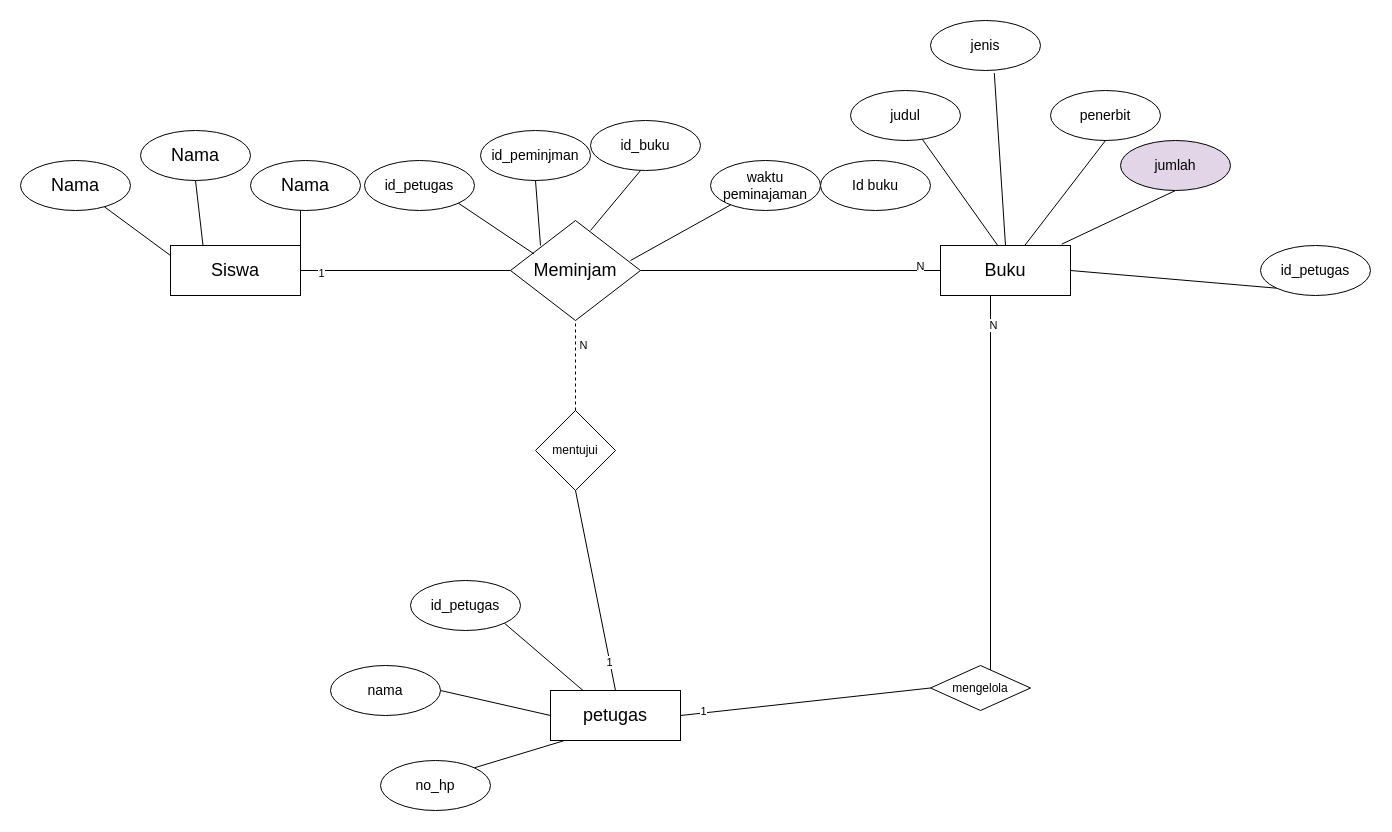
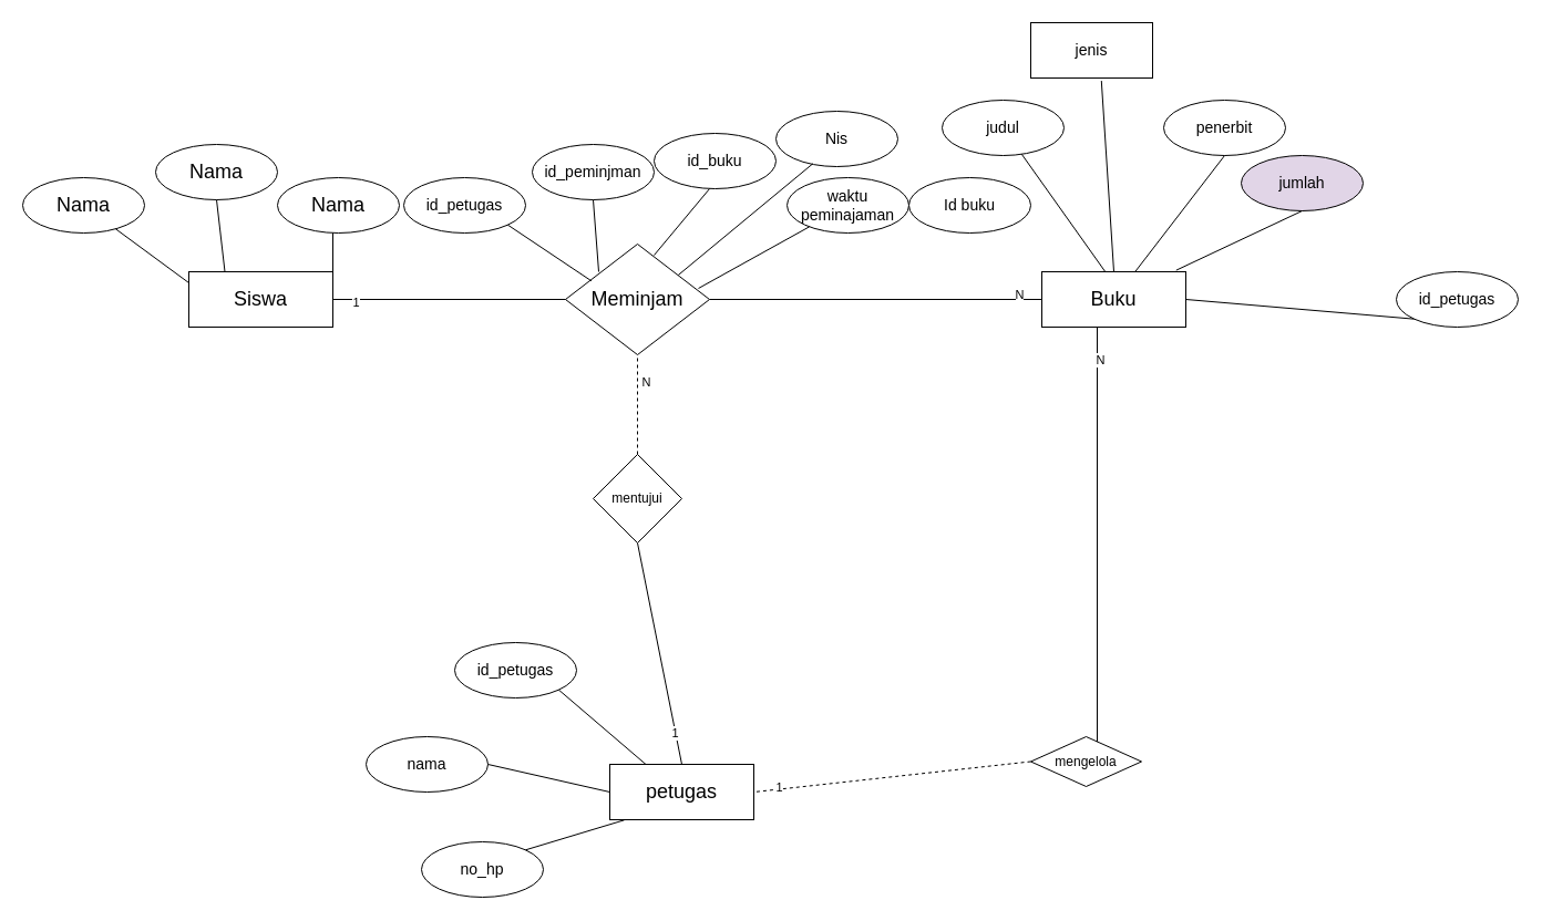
  <mxCell id="0" />
  <mxCell id="1" parent="0" />
  <mxCell id="2" value="&lt;font style=&quot;font-size: 18px;&quot;&gt;Siswa&lt;/font&gt;" style="rounded=0;whiteSpace=wrap;html=1;" vertex="1" parent="1"><mxGeometry x="170" y="245" width="130" height="50" as="geometry" /></mxCell>
  <mxCell id="3" value="" style="endArrow=none;html=1;rounded=0;entryX=0;entryY=0.5;entryDx=0;entryDy=0;" edge="1" parent="1" target="16"><mxGeometry width="50" height="50" relative="1" as="geometry"><mxPoint x="300" y="270" as="sourcePoint" /><mxPoint x="430" y="270" as="targetPoint" /></mxGeometry></mxCell>
  <mxCell id="4" value="1" style="edgeLabel;html=1;align=center;verticalAlign=middle;resizable=0;points=[];" vertex="1" connectable="0" parent="3"><mxGeometry x="-0.807" y="-2" relative="1" as="geometry"><mxPoint as="offset" /></mxGeometry></mxCell>
  <mxCell id="5" value="&lt;span style=&quot;font-size: 18px;&quot;&gt;Buku&lt;/span&gt;" style="rounded=0;whiteSpace=wrap;html=1;" vertex="1" parent="1"><mxGeometry x="940" y="245" width="130" height="50" as="geometry" /></mxCell>
  <mxCell id="6" value="" style="endArrow=none;html=1;rounded=0;" edge="1" parent="1" source="16" target="5"><mxGeometry width="50" height="50" relative="1" as="geometry"><mxPoint x="560" y="280" as="sourcePoint" /><mxPoint x="610" y="230" as="targetPoint" /></mxGeometry></mxCell>
  <mxCell id="7" value="N" style="edgeLabel;html=1;align=center;verticalAlign=middle;resizable=0;points=[];" vertex="1" connectable="0" parent="6"><mxGeometry x="0.859" y="5" relative="1" as="geometry"><mxPoint as="offset" /></mxGeometry></mxCell>
  <mxCell id="8" value="&lt;font style=&quot;font-size: 18px;&quot;&gt;Nama&lt;/font&gt;" style="ellipse;whiteSpace=wrap;html=1;" vertex="1" parent="1"><mxGeometry x="140" y="130" width="110" height="50" as="geometry" /></mxCell>
  <mxCell id="9" value="&lt;font style=&quot;font-size: 18px;&quot;&gt;Nama&lt;/font&gt;" style="ellipse;whiteSpace=wrap;html=1;" vertex="1" parent="1"><mxGeometry x="250" y="160" width="110" height="50" as="geometry" /></mxCell>
  <mxCell id="10" value="&lt;font style=&quot;font-size: 18px;&quot;&gt;Nama&lt;/font&gt;" style="ellipse;whiteSpace=wrap;html=1;" vertex="1" parent="1"><mxGeometry x="20" y="160" width="110" height="50" as="geometry" /></mxCell>
  <mxCell id="11" value="" style="endArrow=none;html=1;rounded=0;" edge="1" parent="1" target="10"><mxGeometry width="50" height="50" relative="1" as="geometry"><mxPoint x="170" y="255" as="sourcePoint" /><mxPoint x="220" y="205" as="targetPoint" /></mxGeometry></mxCell>
  <mxCell id="12" value="" style="endArrow=none;html=1;rounded=0;entryX=0.5;entryY=1;entryDx=0;entryDy=0;exitX=0.25;exitY=0;exitDx=0;exitDy=0;" edge="1" parent="1" source="2" target="8"><mxGeometry width="50" height="50" relative="1" as="geometry"><mxPoint x="210" y="255" as="sourcePoint" /><mxPoint x="260" y="205" as="targetPoint" /></mxGeometry></mxCell>
  <mxCell id="13" value="" style="endArrow=none;html=1;rounded=0;exitX=1;exitY=0;exitDx=0;exitDy=0;" edge="1" parent="1" source="2"><mxGeometry width="50" height="50" relative="1" as="geometry"><mxPoint x="270" y="255" as="sourcePoint" /><mxPoint x="300" y="210" as="targetPoint" /></mxGeometry></mxCell>
  <mxCell id="14" value="&lt;font style=&quot;font-size: 14px;&quot;&gt;id_petugas&lt;/font&gt;" style="ellipse;whiteSpace=wrap;html=1;" vertex="1" parent="1"><mxGeometry x="364" y="160" width="110" height="50" as="geometry" /></mxCell>
  <mxCell id="15" value="" style="endArrow=none;html=1;rounded=0;entryX=0;entryY=0.5;entryDx=0;entryDy=0;" edge="1" parent="1" target="16"><mxGeometry width="50" height="50" relative="1" as="geometry"><mxPoint x="560" y="280" as="sourcePoint" /><mxPoint x="887" y="280" as="targetPoint" /></mxGeometry></mxCell>
  <mxCell id="16" value="&lt;font style=&quot;font-size: 18px;&quot;&gt;Meminjam&lt;/font&gt;" style="rhombus;whiteSpace=wrap;html=1;" vertex="1" parent="1"><mxGeometry x="510" y="220" width="130" height="100" as="geometry" /></mxCell>
  <mxCell id="17" value="" style="endArrow=none;html=1;rounded=0;entryX=1;entryY=1;entryDx=0;entryDy=0;exitX=0.18;exitY=0.333;exitDx=0;exitDy=0;exitPerimeter=0;" edge="1" parent="1" source="16" target="14"><mxGeometry width="50" height="50" relative="1" as="geometry"><mxPoint x="530" y="245" as="sourcePoint" /><mxPoint x="580" y="195" as="targetPoint" /></mxGeometry></mxCell>
  <mxCell id="18" value="&lt;font style=&quot;font-size: 14px;&quot;&gt;id_peminjman&lt;/font&gt;" style="ellipse;whiteSpace=wrap;html=1;" vertex="1" parent="1"><mxGeometry x="480" y="130" width="110" height="50" as="geometry" /></mxCell>
  <mxCell id="19" value="" style="endArrow=none;html=1;rounded=0;entryX=0.5;entryY=1;entryDx=0;entryDy=0;" edge="1" parent="1" target="18"><mxGeometry width="50" height="50" relative="1" as="geometry"><mxPoint x="540" y="245" as="sourcePoint" /><mxPoint x="590" y="195" as="targetPoint" /></mxGeometry></mxCell>
  <mxCell id="20" style="edgeStyle=orthogonalEdgeStyle;rounded=0;orthogonalLoop=1;jettySize=auto;html=1;exitX=0.5;exitY=1;exitDx=0;exitDy=0;" edge="1" parent="1" source="16" target="16"><mxGeometry relative="1" as="geometry" /></mxCell>
  <mxCell id="21" value="&lt;span style=&quot;font-size: 14px;&quot;&gt;id_buku&lt;/span&gt;" style="ellipse;whiteSpace=wrap;html=1;" vertex="1" parent="1"><mxGeometry x="590" y="120" width="110" height="50" as="geometry" /></mxCell>
  <mxCell id="22" value="" style="endArrow=none;html=1;rounded=0;entryX=0.455;entryY=1;entryDx=0;entryDy=0;entryPerimeter=0;" edge="1" parent="1" target="21"><mxGeometry width="50" height="50" relative="1" as="geometry"><mxPoint x="590" y="230" as="sourcePoint" /><mxPoint x="640" y="180" as="targetPoint" /></mxGeometry></mxCell>
+ <mxCell id="23" value="&lt;font style=&quot;font-size: 14px;&quot;&gt;Nis&lt;/font&gt;" style="ellipse;whiteSpace=wrap;html=1;" vertex="1" parent="1"><mxGeometry x="700" y="100" width="110" height="50" as="geometry" /></mxCell>
+ <mxCell id="24" value="" style="endArrow=none;html=1;rounded=0;entryX=0.303;entryY=0.946;entryDx=0;entryDy=0;entryPerimeter=0;exitX=0.783;exitY=0.28;exitDx=0;exitDy=0;exitPerimeter=0;" edge="1" parent="1" source="16" target="23"><mxGeometry width="50" height="50" relative="1" as="geometry"><mxPoint x="600" y="240" as="sourcePoint" /><mxPoint x="650" y="180" as="targetPoint" /></mxGeometry></mxCell>
  <mxCell id="25" value="&lt;span style=&quot;font-size: 14px;&quot;&gt;waktu peminajaman&lt;/span&gt;" style="ellipse;whiteSpace=wrap;html=1;" vertex="1" parent="1"><mxGeometry x="710" y="160" width="110" height="50" as="geometry" /></mxCell>
  <mxCell id="26" value="" style="endArrow=none;html=1;rounded=0;" edge="1" parent="1" target="25"><mxGeometry width="50" height="50" relative="1" as="geometry"><mxPoint x="630" y="260" as="sourcePoint" /><mxPoint x="680" y="210" as="targetPoint" /></mxGeometry></mxCell>
  <mxCell id="27" value="&lt;span style=&quot;font-size: 14px;&quot;&gt;Id buku&lt;/span&gt;" style="ellipse;whiteSpace=wrap;html=1;" vertex="1" parent="1"><mxGeometry x="820" y="160" width="110" height="50" as="geometry" /></mxCell>
- <mxCell id="28" value="&lt;span style=&quot;font-size: 14px;&quot;&gt;jenis&lt;/span&gt;" style="ellipse;whiteSpace=wrap;html=1;" vertex="1" parent="1"><mxGeometry x="930" y="20" width="110" height="50" as="geometry" /></mxCell>
+ <mxCell id="28" value="&lt;span style=&quot;font-size: 14px;&quot;&gt;jenis&lt;/span&gt;" style="whiteSpace=wrap;html=1;rounded=0;" vertex="1" parent="1"><mxGeometry x="930" y="20" width="110" height="50" as="geometry" /></mxCell>
  <mxCell id="29" value="&lt;span style=&quot;font-size: 14px;&quot;&gt;judul&lt;/span&gt;" style="ellipse;whiteSpace=wrap;html=1;" vertex="1" parent="1"><mxGeometry x="850" y="90" width="110" height="50" as="geometry" /></mxCell>
  <mxCell id="30" value="&lt;span style=&quot;font-size: 14px;&quot;&gt;jumlah&lt;/span&gt;" style="ellipse;whiteSpace=wrap;html=1;fillColor=#e1d5e7;" vertex="1" parent="1"><mxGeometry x="1120" y="140" width="110" height="50" as="geometry" /></mxCell>
  <mxCell id="31" value="&lt;span style=&quot;font-size: 14px;&quot;&gt;id_petugas&lt;/span&gt;" style="ellipse;whiteSpace=wrap;html=1;" vertex="1" parent="1"><mxGeometry x="1260" y="245" width="110" height="50" as="geometry" /></mxCell>
  <mxCell id="32" value="&lt;span style=&quot;font-size: 14px;&quot;&gt;penerbit&lt;/span&gt;" style="ellipse;whiteSpace=wrap;html=1;" vertex="1" parent="1"><mxGeometry x="1050" y="90" width="110" height="50" as="geometry" /></mxCell>
  <mxCell id="33" value="" style="endArrow=none;html=1;rounded=0;" edge="1" parent="1"><mxGeometry width="50" height="50" relative="1" as="geometry"><mxPoint x="990" y="680" as="sourcePoint" /><mxPoint x="990" y="295" as="targetPoint" /></mxGeometry></mxCell>
  <mxCell id="34" value="N" style="edgeLabel;html=1;align=center;verticalAlign=middle;resizable=0;points=[];" vertex="1" connectable="0" parent="33"><mxGeometry x="0.852" y="-2" relative="1" as="geometry"><mxPoint y="1" as="offset" /></mxGeometry></mxCell>
  <mxCell id="35" value="" style="endArrow=none;html=1;rounded=0;exitX=0.442;exitY=0.006;exitDx=0;exitDy=0;exitPerimeter=0;" edge="1" parent="1" source="5" target="29"><mxGeometry width="50" height="50" relative="1" as="geometry"><mxPoint x="990" y="240" as="sourcePoint" /><mxPoint x="905" y="220" as="targetPoint" /></mxGeometry></mxCell>
  <mxCell id="36" value="" style="endArrow=none;html=1;rounded=0;entryX=0.5;entryY=1;entryDx=0;entryDy=0;" edge="1" parent="1" source="5" target="32"><mxGeometry width="50" height="50" relative="1" as="geometry"><mxPoint x="983" y="269" as="sourcePoint" /><mxPoint x="915" y="230" as="targetPoint" /></mxGeometry></mxCell>
  <mxCell id="37" value="" style="endArrow=none;html=1;rounded=0;entryX=0.58;entryY=1.051;entryDx=0;entryDy=0;entryPerimeter=0;exitX=0.5;exitY=0;exitDx=0;exitDy=0;" edge="1" parent="1" source="5" target="28"><mxGeometry width="50" height="50" relative="1" as="geometry"><mxPoint x="993" y="279" as="sourcePoint" /><mxPoint x="925" y="240" as="targetPoint" /></mxGeometry></mxCell>
  <mxCell id="38" value="" style="endArrow=none;html=1;rounded=0;entryX=0.5;entryY=1;entryDx=0;entryDy=0;exitX=0.933;exitY=-0.027;exitDx=0;exitDy=0;exitPerimeter=0;" edge="1" parent="1" source="5" target="30"><mxGeometry width="50" height="50" relative="1" as="geometry"><mxPoint x="1003" y="289" as="sourcePoint" /><mxPoint x="935" y="250" as="targetPoint" /></mxGeometry></mxCell>
  <mxCell id="39" value="" style="endArrow=none;html=1;rounded=0;entryX=0;entryY=1;entryDx=0;entryDy=0;exitX=1;exitY=0.5;exitDx=0;exitDy=0;" edge="1" parent="1" source="5" target="31"><mxGeometry width="50" height="50" relative="1" as="geometry"><mxPoint x="1013" y="299" as="sourcePoint" /><mxPoint x="945" y="260" as="targetPoint" /></mxGeometry></mxCell>
  <mxCell id="40" value="mengelola" style="rhombus;whiteSpace=wrap;html=1;" vertex="1" parent="1"><mxGeometry x="930" y="665" width="100" height="45" as="geometry" /></mxCell>
  <mxCell id="41" value="&lt;span style=&quot;font-size: 18px;&quot;&gt;petugas&lt;/span&gt;" style="rounded=0;whiteSpace=wrap;html=1;" vertex="1" parent="1"><mxGeometry x="550" y="690" width="130" height="50" as="geometry" /></mxCell>
- <mxCell id="42" value="" style="endArrow=none;html=1;rounded=0;entryX=1;entryY=0.5;entryDx=0;entryDy=0;exitX=0;exitY=0.5;exitDx=0;exitDy=0;" edge="1" parent="1" source="40" target="41"><mxGeometry width="50" height="50" relative="1" as="geometry"><mxPoint x="930" y="690" as="sourcePoint" /><mxPoint x="980" y="640" as="targetPoint" /><Array as="points" /></mxGeometry></mxCell>
+ <mxCell id="42" value="" style="endArrow=none;html=1;rounded=0;entryX=1;entryY=0.5;entryDx=0;entryDy=0;exitX=0;exitY=0.5;exitDx=0;exitDy=0;dashed=1;" edge="1" parent="1" source="40" target="41"><mxGeometry width="50" height="50" relative="1" as="geometry"><mxPoint x="930" y="690" as="sourcePoint" /><mxPoint x="980" y="640" as="targetPoint" /><Array as="points" /></mxGeometry></mxCell>
  <mxCell id="43" value="1" style="edgeLabel;html=1;align=center;verticalAlign=middle;resizable=0;points=[];" vertex="1" connectable="0" parent="42"><mxGeometry x="0.825" y="-2" relative="1" as="geometry"><mxPoint x="1" as="offset" /></mxGeometry></mxCell>
  <mxCell id="44" value="&lt;span style=&quot;font-size: 14px;&quot;&gt;no_hp&lt;/span&gt;" style="ellipse;whiteSpace=wrap;html=1;" vertex="1" parent="1"><mxGeometry x="380" y="760" width="110" height="50" as="geometry" /></mxCell>
  <mxCell id="45" value="&lt;font style=&quot;font-size: 14px;&quot;&gt;id_petugas&lt;/font&gt;" style="ellipse;whiteSpace=wrap;html=1;" vertex="1" parent="1"><mxGeometry x="410" y="580" width="110" height="50" as="geometry" /></mxCell>
  <mxCell id="46" value="&lt;span style=&quot;font-size: 14px;&quot;&gt;nama&lt;/span&gt;" style="ellipse;whiteSpace=wrap;html=1;" vertex="1" parent="1"><mxGeometry x="330" y="665" width="110" height="50" as="geometry" /></mxCell>
  <mxCell id="47" value="" style="endArrow=none;html=1;rounded=0;entryX=1;entryY=1;entryDx=0;entryDy=0;exitX=0.25;exitY=0;exitDx=0;exitDy=0;" edge="1" parent="1" source="41" target="45"><mxGeometry width="50" height="50" relative="1" as="geometry"><mxPoint x="940" y="698" as="sourcePoint" /><mxPoint x="690" y="725" as="targetPoint" /><Array as="points" /></mxGeometry></mxCell>
  <mxCell id="48" value="" style="endArrow=none;html=1;rounded=0;entryX=1;entryY=0.5;entryDx=0;entryDy=0;exitX=0;exitY=0.5;exitDx=0;exitDy=0;" edge="1" parent="1" source="41" target="46"><mxGeometry width="50" height="50" relative="1" as="geometry"><mxPoint x="640" y="702" as="sourcePoint" /><mxPoint x="491" y="642" as="targetPoint" /><Array as="points" /></mxGeometry></mxCell>
  <mxCell id="49" value="" style="endArrow=none;html=1;rounded=0;entryX=1;entryY=0;entryDx=0;entryDy=0;exitX=0.1;exitY=1.007;exitDx=0;exitDy=0;exitPerimeter=0;" edge="1" parent="1" source="41" target="44"><mxGeometry width="50" height="50" relative="1" as="geometry"><mxPoint x="560" y="725" as="sourcePoint" /><mxPoint x="450" y="700" as="targetPoint" /><Array as="points" /></mxGeometry></mxCell>
  <mxCell id="50" value="mentujui" style="rhombus;whiteSpace=wrap;html=1;" vertex="1" parent="1"><mxGeometry x="535" y="410" width="80" height="80" as="geometry" /></mxCell>
  <mxCell id="51" value="" style="endArrow=none;html=1;rounded=0;entryX=0.5;entryY=1;entryDx=0;entryDy=0;exitX=0.5;exitY=0;exitDx=0;exitDy=0;dashed=1;" edge="1" parent="1" source="50" target="16"><mxGeometry width="50" height="50" relative="1" as="geometry"><mxPoint x="880" y="530" as="sourcePoint" /><mxPoint x="930" y="480" as="targetPoint" /></mxGeometry></mxCell>
  <mxCell id="52" value="N" style="edgeLabel;html=1;align=center;verticalAlign=middle;resizable=0;points=[];" vertex="1" connectable="0" parent="51"><mxGeometry x="0.479" y="-7" relative="1" as="geometry"><mxPoint y="1" as="offset" /></mxGeometry></mxCell>
  <mxCell id="53" value="" style="endArrow=none;html=1;rounded=0;entryX=0.5;entryY=1;entryDx=0;entryDy=0;exitX=0.5;exitY=0;exitDx=0;exitDy=0;" edge="1" parent="1" source="41" target="50"><mxGeometry width="50" height="50" relative="1" as="geometry"><mxPoint x="585" y="420" as="sourcePoint" /><mxPoint x="585" y="330" as="targetPoint" /></mxGeometry></mxCell>
  <mxCell id="54" value="1" style="edgeLabel;html=1;align=center;verticalAlign=middle;resizable=0;points=[];" vertex="1" connectable="0" parent="53"><mxGeometry x="-0.719" y="1" relative="1" as="geometry"><mxPoint as="offset" /></mxGeometry></mxCell>
